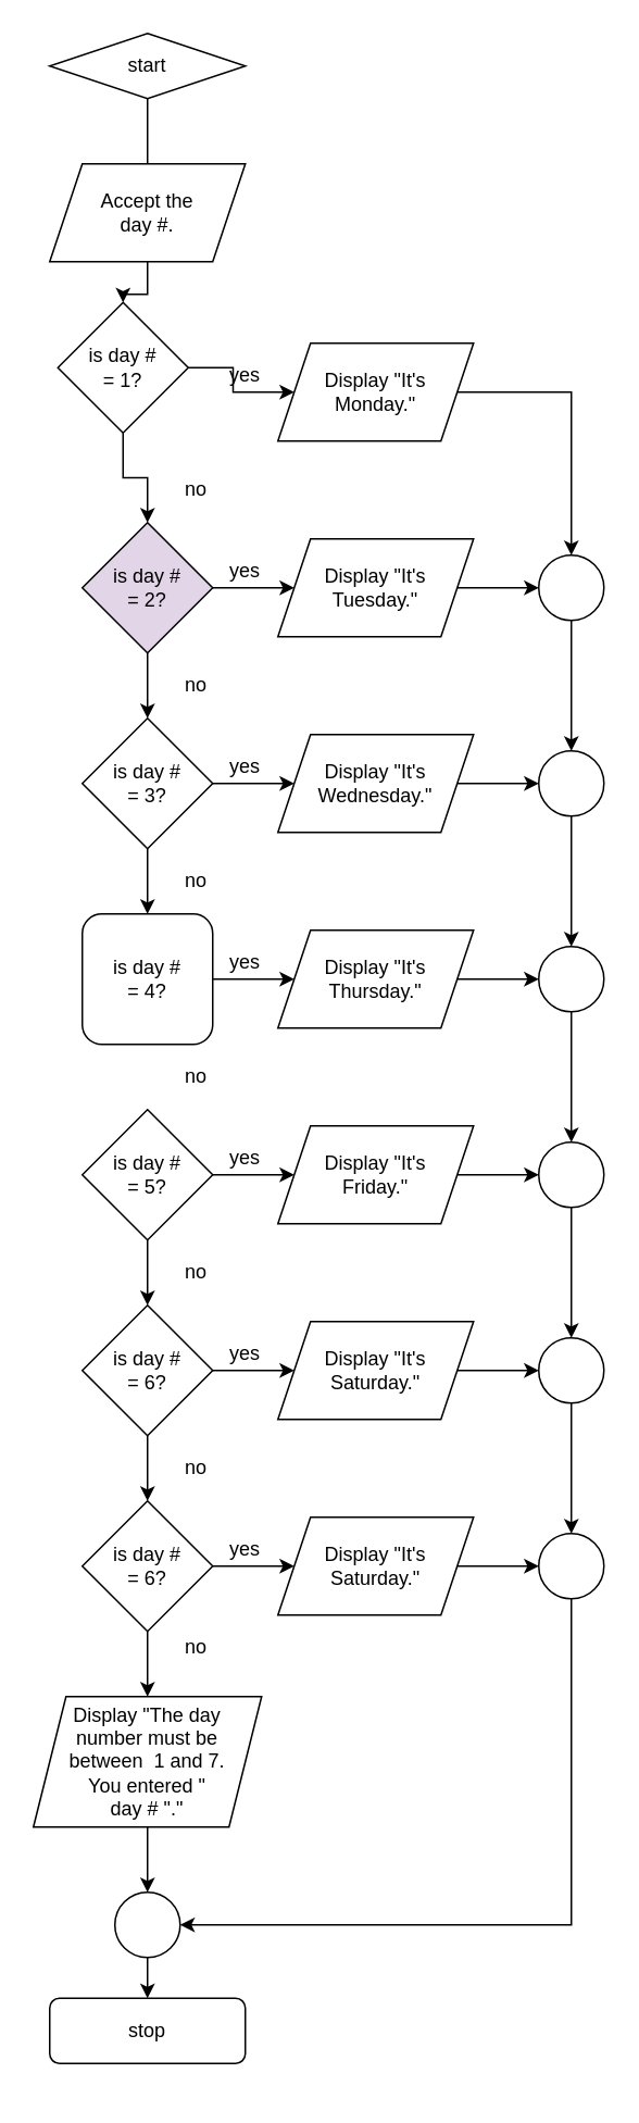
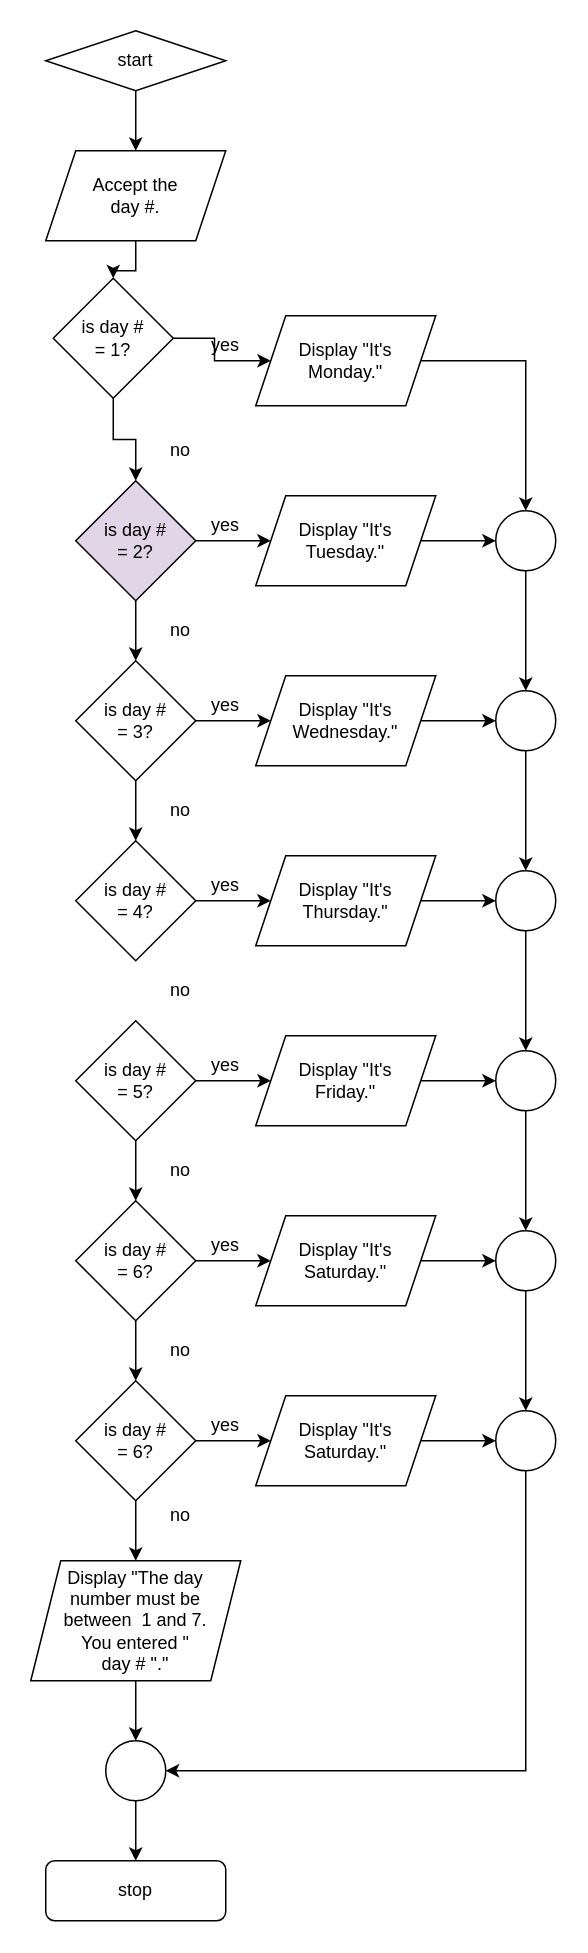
  <mxCell id="0" />
  <mxCell id="1" parent="0" />
- <mxCell id="2" style="edgeStyle=orthogonalEdgeStyle;rounded=0;orthogonalLoop=1;jettySize=auto;html=1;entryX=0.5;entryY=0;entryDx=0;entryDy=0;endArrow=none;" edge="1" parent="1" source="3" target="5"><mxGeometry relative="1" as="geometry" /></mxCell>
+ <mxCell id="2" style="edgeStyle=orthogonalEdgeStyle;rounded=0;orthogonalLoop=1;jettySize=auto;html=1;entryX=0.5;entryY=0;entryDx=0;entryDy=0;" edge="1" parent="1" source="3" target="5"><mxGeometry relative="1" as="geometry" /></mxCell>
  <mxCell id="3" value="start" style="rhombus;whiteSpace=wrap;html=1;fontSize=12;glass=0;strokeWidth=1;shadow=0;" parent="1" vertex="1"><mxGeometry x="30" y="20" width="120" height="40" as="geometry" /></mxCell>
  <mxCell id="4" style="edgeStyle=orthogonalEdgeStyle;rounded=0;orthogonalLoop=1;jettySize=auto;html=1;" edge="1" parent="1" source="5" target="8"><mxGeometry relative="1" as="geometry" /></mxCell>
  <mxCell id="5" value="Accept the&lt;br&gt;day #." style="shape=parallelogram;perimeter=parallelogramPerimeter;whiteSpace=wrap;html=1;fixedSize=1;" vertex="1" parent="1"><mxGeometry x="30" y="100" width="120" height="60" as="geometry" /></mxCell>
  <mxCell id="6" style="edgeStyle=orthogonalEdgeStyle;rounded=0;orthogonalLoop=1;jettySize=auto;html=1;entryX=0;entryY=0.5;entryDx=0;entryDy=0;" edge="1" parent="1" source="8" target="10"><mxGeometry relative="1" as="geometry" /></mxCell>
  <mxCell id="7" style="edgeStyle=orthogonalEdgeStyle;rounded=0;orthogonalLoop=1;jettySize=auto;html=1;entryX=0.5;entryY=0;entryDx=0;entryDy=0;" edge="1" parent="1" source="8" target="14"><mxGeometry relative="1" as="geometry" /></mxCell>
  <mxCell id="8" value="is day #&lt;br&gt;= 1?" style="rhombus;whiteSpace=wrap;html=1;" vertex="1" parent="1"><mxGeometry x="35" y="185" width="80" height="80" as="geometry" /></mxCell>
  <mxCell id="9" style="edgeStyle=orthogonalEdgeStyle;rounded=0;orthogonalLoop=1;jettySize=auto;html=1;entryX=0.5;entryY=0;entryDx=0;entryDy=0;" edge="1" parent="1" source="10" target="58"><mxGeometry relative="1" as="geometry" /></mxCell>
  <mxCell id="10" value="Display &quot;It's&lt;br&gt;Monday.&quot;" style="shape=parallelogram;perimeter=parallelogramPerimeter;whiteSpace=wrap;html=1;fixedSize=1;" vertex="1" parent="1"><mxGeometry x="170" y="210" width="120" height="60" as="geometry" /></mxCell>
  <mxCell id="11" value="yes" style="text;html=1;strokeColor=none;fillColor=none;align=center;verticalAlign=middle;whiteSpace=wrap;rounded=0;" vertex="1" parent="1"><mxGeometry x="130" y="220" width="40" height="20" as="geometry" /></mxCell>
  <mxCell id="12" style="edgeStyle=orthogonalEdgeStyle;rounded=0;orthogonalLoop=1;jettySize=auto;html=1;entryX=0;entryY=0.5;entryDx=0;entryDy=0;" edge="1" parent="1" source="14" target="16"><mxGeometry relative="1" as="geometry" /></mxCell>
  <mxCell id="13" style="edgeStyle=orthogonalEdgeStyle;rounded=0;orthogonalLoop=1;jettySize=auto;html=1;entryX=0.5;entryY=0;entryDx=0;entryDy=0;" edge="1" parent="1" source="14" target="21"><mxGeometry relative="1" as="geometry" /></mxCell>
  <mxCell id="14" value="is day #&lt;br&gt;= 2?" style="rhombus;whiteSpace=wrap;html=1;fillColor=#e1d5e7;" vertex="1" parent="1"><mxGeometry x="50" y="320" width="80" height="80" as="geometry" /></mxCell>
  <mxCell id="15" style="edgeStyle=orthogonalEdgeStyle;rounded=0;orthogonalLoop=1;jettySize=auto;html=1;entryX=0;entryY=0.5;entryDx=0;entryDy=0;" edge="1" parent="1" source="16" target="58"><mxGeometry relative="1" as="geometry" /></mxCell>
  <mxCell id="16" value="Display &quot;It's&lt;br&gt;Tuesday.&quot;" style="shape=parallelogram;perimeter=parallelogramPerimeter;whiteSpace=wrap;html=1;fixedSize=1;" vertex="1" parent="1"><mxGeometry x="170" y="330" width="120" height="60" as="geometry" /></mxCell>
  <mxCell id="17" value="yes" style="text;html=1;strokeColor=none;fillColor=none;align=center;verticalAlign=middle;whiteSpace=wrap;rounded=0;" vertex="1" parent="1"><mxGeometry x="130" y="340" width="40" height="20" as="geometry" /></mxCell>
  <mxCell id="18" value="no" style="text;html=1;strokeColor=none;fillColor=none;align=center;verticalAlign=middle;whiteSpace=wrap;rounded=0;" vertex="1" parent="1"><mxGeometry x="100" y="290" width="40" height="20" as="geometry" /></mxCell>
  <mxCell id="19" style="edgeStyle=orthogonalEdgeStyle;rounded=0;orthogonalLoop=1;jettySize=auto;html=1;entryX=0;entryY=0.5;entryDx=0;entryDy=0;" edge="1" parent="1" source="21" target="23"><mxGeometry relative="1" as="geometry" /></mxCell>
  <mxCell id="20" style="edgeStyle=orthogonalEdgeStyle;rounded=0;orthogonalLoop=1;jettySize=auto;html=1;entryX=0.5;entryY=0;entryDx=0;entryDy=0;" edge="1" parent="1" source="21" target="27"><mxGeometry relative="1" as="geometry" /></mxCell>
  <mxCell id="21" value="is day #&lt;br&gt;= 3?" style="rhombus;whiteSpace=wrap;html=1;" vertex="1" parent="1"><mxGeometry x="50" y="440" width="80" height="80" as="geometry" /></mxCell>
  <mxCell id="22" style="edgeStyle=orthogonalEdgeStyle;rounded=0;orthogonalLoop=1;jettySize=auto;html=1;entryX=0;entryY=0.5;entryDx=0;entryDy=0;" edge="1" parent="1" source="23" target="60"><mxGeometry relative="1" as="geometry" /></mxCell>
  <mxCell id="23" value="Display &quot;It's&lt;br&gt;Wednesday.&quot;" style="shape=parallelogram;perimeter=parallelogramPerimeter;whiteSpace=wrap;html=1;fixedSize=1;" vertex="1" parent="1"><mxGeometry x="170" y="450" width="120" height="60" as="geometry" /></mxCell>
  <mxCell id="24" value="yes" style="text;html=1;strokeColor=none;fillColor=none;align=center;verticalAlign=middle;whiteSpace=wrap;rounded=0;" vertex="1" parent="1"><mxGeometry x="130" y="460" width="40" height="20" as="geometry" /></mxCell>
  <mxCell id="25" value="no" style="text;html=1;strokeColor=none;fillColor=none;align=center;verticalAlign=middle;whiteSpace=wrap;rounded=0;" vertex="1" parent="1"><mxGeometry x="100" y="410" width="40" height="20" as="geometry" /></mxCell>
  <mxCell id="26" style="edgeStyle=orthogonalEdgeStyle;rounded=0;orthogonalLoop=1;jettySize=auto;html=1;entryX=0;entryY=0.5;entryDx=0;entryDy=0;" edge="1" parent="1" source="27" target="29"><mxGeometry relative="1" as="geometry" /></mxCell>
- <mxCell id="27" value="is day #&lt;br&gt;= 4?" style="whiteSpace=wrap;html=1;rounded=1;" vertex="1" parent="1"><mxGeometry x="50" y="560" width="80" height="80" as="geometry" /></mxCell>
+ <mxCell id="27" value="is day #&lt;br&gt;= 4?" style="rhombus;whiteSpace=wrap;html=1;" vertex="1" parent="1"><mxGeometry x="50" y="560" width="80" height="80" as="geometry" /></mxCell>
  <mxCell id="28" style="edgeStyle=orthogonalEdgeStyle;rounded=0;orthogonalLoop=1;jettySize=auto;html=1;entryX=0;entryY=0.5;entryDx=0;entryDy=0;" edge="1" parent="1" source="29" target="62"><mxGeometry relative="1" as="geometry" /></mxCell>
  <mxCell id="29" value="Display &quot;It's&lt;br&gt;Thursday.&quot;" style="shape=parallelogram;perimeter=parallelogramPerimeter;whiteSpace=wrap;html=1;fixedSize=1;" vertex="1" parent="1"><mxGeometry x="170" y="570" width="120" height="60" as="geometry" /></mxCell>
  <mxCell id="30" value="yes" style="text;html=1;strokeColor=none;fillColor=none;align=center;verticalAlign=middle;whiteSpace=wrap;rounded=0;" vertex="1" parent="1"><mxGeometry x="130" y="580" width="40" height="20" as="geometry" /></mxCell>
  <mxCell id="31" value="no" style="text;html=1;strokeColor=none;fillColor=none;align=center;verticalAlign=middle;whiteSpace=wrap;rounded=0;" vertex="1" parent="1"><mxGeometry x="100" y="530" width="40" height="20" as="geometry" /></mxCell>
  <mxCell id="32" style="edgeStyle=orthogonalEdgeStyle;rounded=0;orthogonalLoop=1;jettySize=auto;html=1;entryX=0;entryY=0.5;entryDx=0;entryDy=0;" edge="1" parent="1" source="34" target="36"><mxGeometry relative="1" as="geometry" /></mxCell>
  <mxCell id="33" style="edgeStyle=orthogonalEdgeStyle;rounded=0;orthogonalLoop=1;jettySize=auto;html=1;entryX=0.5;entryY=0;entryDx=0;entryDy=0;" edge="1" parent="1" source="34" target="41"><mxGeometry relative="1" as="geometry" /></mxCell>
  <mxCell id="34" value="is day #&lt;br&gt;= 5?" style="rhombus;whiteSpace=wrap;html=1;" vertex="1" parent="1"><mxGeometry x="50" y="680" width="80" height="80" as="geometry" /></mxCell>
  <mxCell id="35" style="edgeStyle=orthogonalEdgeStyle;rounded=0;orthogonalLoop=1;jettySize=auto;html=1;entryX=0;entryY=0.5;entryDx=0;entryDy=0;" edge="1" parent="1" source="36" target="64"><mxGeometry relative="1" as="geometry" /></mxCell>
  <mxCell id="36" value="Display &quot;It's&lt;br&gt;Friday.&quot;" style="shape=parallelogram;perimeter=parallelogramPerimeter;whiteSpace=wrap;html=1;fixedSize=1;" vertex="1" parent="1"><mxGeometry x="170" y="690" width="120" height="60" as="geometry" /></mxCell>
  <mxCell id="37" value="yes" style="text;html=1;strokeColor=none;fillColor=none;align=center;verticalAlign=middle;whiteSpace=wrap;rounded=0;" vertex="1" parent="1"><mxGeometry x="130" y="700" width="40" height="20" as="geometry" /></mxCell>
  <mxCell id="38" value="no" style="text;html=1;strokeColor=none;fillColor=none;align=center;verticalAlign=middle;whiteSpace=wrap;rounded=0;" vertex="1" parent="1"><mxGeometry x="100" y="650" width="40" height="20" as="geometry" /></mxCell>
  <mxCell id="39" style="edgeStyle=orthogonalEdgeStyle;rounded=0;orthogonalLoop=1;jettySize=auto;html=1;entryX=0;entryY=0.5;entryDx=0;entryDy=0;" edge="1" parent="1" source="41" target="43"><mxGeometry relative="1" as="geometry" /></mxCell>
  <mxCell id="40" style="edgeStyle=orthogonalEdgeStyle;rounded=0;orthogonalLoop=1;jettySize=auto;html=1;entryX=0.5;entryY=0;entryDx=0;entryDy=0;" edge="1" parent="1" source="41" target="48"><mxGeometry relative="1" as="geometry" /></mxCell>
  <mxCell id="41" value="is day #&lt;br&gt;= 6?" style="rhombus;whiteSpace=wrap;html=1;" vertex="1" parent="1"><mxGeometry x="50" y="800" width="80" height="80" as="geometry" /></mxCell>
  <mxCell id="42" style="edgeStyle=orthogonalEdgeStyle;rounded=0;orthogonalLoop=1;jettySize=auto;html=1;entryX=0;entryY=0.5;entryDx=0;entryDy=0;" edge="1" parent="1" source="43" target="66"><mxGeometry relative="1" as="geometry" /></mxCell>
  <mxCell id="43" value="Display &quot;It's&lt;br&gt;Saturday.&quot;" style="shape=parallelogram;perimeter=parallelogramPerimeter;whiteSpace=wrap;html=1;fixedSize=1;" vertex="1" parent="1"><mxGeometry x="170" y="810" width="120" height="60" as="geometry" /></mxCell>
  <mxCell id="44" value="yes" style="text;html=1;strokeColor=none;fillColor=none;align=center;verticalAlign=middle;whiteSpace=wrap;rounded=0;" vertex="1" parent="1"><mxGeometry x="130" y="820" width="40" height="20" as="geometry" /></mxCell>
  <mxCell id="45" value="no" style="text;html=1;strokeColor=none;fillColor=none;align=center;verticalAlign=middle;whiteSpace=wrap;rounded=0;" vertex="1" parent="1"><mxGeometry x="100" y="770" width="40" height="20" as="geometry" /></mxCell>
  <mxCell id="46" style="edgeStyle=orthogonalEdgeStyle;rounded=0;orthogonalLoop=1;jettySize=auto;html=1;entryX=0;entryY=0.5;entryDx=0;entryDy=0;" edge="1" parent="1" source="48" target="50"><mxGeometry relative="1" as="geometry" /></mxCell>
  <mxCell id="47" style="edgeStyle=orthogonalEdgeStyle;rounded=0;orthogonalLoop=1;jettySize=auto;html=1;entryX=0.5;entryY=0;entryDx=0;entryDy=0;" edge="1" parent="1" source="48" target="54"><mxGeometry relative="1" as="geometry" /></mxCell>
  <mxCell id="48" value="is day #&lt;br&gt;= 6?" style="rhombus;whiteSpace=wrap;html=1;" vertex="1" parent="1"><mxGeometry x="50" y="920" width="80" height="80" as="geometry" /></mxCell>
  <mxCell id="49" style="edgeStyle=orthogonalEdgeStyle;rounded=0;orthogonalLoop=1;jettySize=auto;html=1;entryX=0;entryY=0.5;entryDx=0;entryDy=0;" edge="1" parent="1" source="50" target="68"><mxGeometry relative="1" as="geometry" /></mxCell>
  <mxCell id="50" value="Display &quot;It's&lt;br&gt;Saturday.&quot;" style="shape=parallelogram;perimeter=parallelogramPerimeter;whiteSpace=wrap;html=1;fixedSize=1;" vertex="1" parent="1"><mxGeometry x="170" y="930" width="120" height="60" as="geometry" /></mxCell>
  <mxCell id="51" value="yes" style="text;html=1;strokeColor=none;fillColor=none;align=center;verticalAlign=middle;whiteSpace=wrap;rounded=0;" vertex="1" parent="1"><mxGeometry x="130" y="940" width="40" height="20" as="geometry" /></mxCell>
  <mxCell id="52" value="no" style="text;html=1;strokeColor=none;fillColor=none;align=center;verticalAlign=middle;whiteSpace=wrap;rounded=0;" vertex="1" parent="1"><mxGeometry x="100" y="890" width="40" height="20" as="geometry" /></mxCell>
  <mxCell id="53" style="edgeStyle=orthogonalEdgeStyle;rounded=0;orthogonalLoop=1;jettySize=auto;html=1;entryX=0.5;entryY=0;entryDx=0;entryDy=0;" edge="1" parent="1" source="54" target="56"><mxGeometry relative="1" as="geometry" /></mxCell>
  <mxCell id="54" value="Display &quot;The day&lt;br&gt;number must be&lt;br&gt;between&amp;nbsp;&amp;nbsp;1 and&amp;nbsp;7.&lt;br&gt;You entered &quot;&lt;br&gt;day #&amp;nbsp;&quot;.&quot;" style="shape=parallelogram;perimeter=parallelogramPerimeter;whiteSpace=wrap;html=1;fixedSize=1;" vertex="1" parent="1"><mxGeometry x="20" y="1040" width="140" height="80" as="geometry" /></mxCell>
  <mxCell id="55" style="edgeStyle=orthogonalEdgeStyle;rounded=0;orthogonalLoop=1;jettySize=auto;html=1;entryX=0.5;entryY=0;entryDx=0;entryDy=0;" edge="1" parent="1" source="56" target="69"><mxGeometry relative="1" as="geometry" /></mxCell>
  <mxCell id="56" value="" style="ellipse;whiteSpace=wrap;html=1;aspect=fixed;" vertex="1" parent="1"><mxGeometry x="70" y="1160" width="40" height="40" as="geometry" /></mxCell>
  <mxCell id="57" style="edgeStyle=orthogonalEdgeStyle;rounded=0;orthogonalLoop=1;jettySize=auto;html=1;entryX=0.5;entryY=0;entryDx=0;entryDy=0;" edge="1" parent="1" source="58" target="60"><mxGeometry relative="1" as="geometry" /></mxCell>
  <mxCell id="58" value="" style="ellipse;whiteSpace=wrap;html=1;aspect=fixed;" vertex="1" parent="1"><mxGeometry x="330" y="340" width="40" height="40" as="geometry" /></mxCell>
  <mxCell id="59" style="edgeStyle=orthogonalEdgeStyle;rounded=0;orthogonalLoop=1;jettySize=auto;html=1;entryX=0.5;entryY=0;entryDx=0;entryDy=0;" edge="1" parent="1" source="60" target="62"><mxGeometry relative="1" as="geometry" /></mxCell>
  <mxCell id="60" value="" style="ellipse;whiteSpace=wrap;html=1;aspect=fixed;" vertex="1" parent="1"><mxGeometry x="330" y="460" width="40" height="40" as="geometry" /></mxCell>
  <mxCell id="61" style="edgeStyle=orthogonalEdgeStyle;rounded=0;orthogonalLoop=1;jettySize=auto;html=1;entryX=0.5;entryY=0;entryDx=0;entryDy=0;" edge="1" parent="1" source="62" target="64"><mxGeometry relative="1" as="geometry" /></mxCell>
  <mxCell id="62" value="" style="ellipse;whiteSpace=wrap;html=1;aspect=fixed;" vertex="1" parent="1"><mxGeometry x="330" y="580" width="40" height="40" as="geometry" /></mxCell>
  <mxCell id="63" style="edgeStyle=orthogonalEdgeStyle;rounded=0;orthogonalLoop=1;jettySize=auto;html=1;entryX=0.5;entryY=0;entryDx=0;entryDy=0;" edge="1" parent="1" source="64" target="66"><mxGeometry relative="1" as="geometry" /></mxCell>
  <mxCell id="64" value="" style="ellipse;whiteSpace=wrap;html=1;aspect=fixed;" vertex="1" parent="1"><mxGeometry x="330" y="700" width="40" height="40" as="geometry" /></mxCell>
  <mxCell id="65" style="edgeStyle=orthogonalEdgeStyle;rounded=0;orthogonalLoop=1;jettySize=auto;html=1;" edge="1" parent="1" source="66" target="68"><mxGeometry relative="1" as="geometry" /></mxCell>
  <mxCell id="66" value="" style="ellipse;whiteSpace=wrap;html=1;aspect=fixed;" vertex="1" parent="1"><mxGeometry x="330" y="820" width="40" height="40" as="geometry" /></mxCell>
  <mxCell id="67" style="edgeStyle=orthogonalEdgeStyle;rounded=0;orthogonalLoop=1;jettySize=auto;html=1;entryX=1;entryY=0.5;entryDx=0;entryDy=0;" edge="1" parent="1" source="68" target="56"><mxGeometry relative="1" as="geometry"><Array as="points"><mxPoint x="350" y="1180" /></Array></mxGeometry></mxCell>
  <mxCell id="68" value="" style="ellipse;whiteSpace=wrap;html=1;aspect=fixed;" vertex="1" parent="1"><mxGeometry x="330" y="940" width="40" height="40" as="geometry" /></mxCell>
- <mxCell id="69" value="stop" style="rounded=1;whiteSpace=wrap;html=1;" vertex="1" parent="1"><mxGeometry x="30" y="1225" width="120" height="40" as="geometry" /></mxCell>
+ <mxCell id="69" value="stop" style="rounded=1;whiteSpace=wrap;html=1;" vertex="1" parent="1"><mxGeometry x="30" y="1240" width="120" height="40" as="geometry" /></mxCell>
  <mxCell id="70" value="no" style="text;html=1;strokeColor=none;fillColor=none;align=center;verticalAlign=middle;whiteSpace=wrap;rounded=0;" vertex="1" parent="1"><mxGeometry x="100" y="1000" width="40" height="20" as="geometry" /></mxCell>
